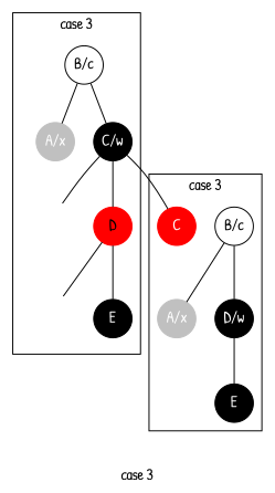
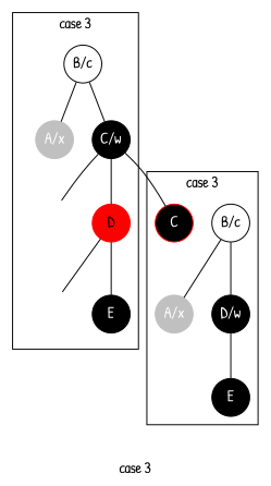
  graph {
    fontname="Patrick Hand"
    label="case 3"
    node [fixedsize=true fontname="Patrick Hand" shape=circle fontcolor=white style=filled]
    edge [fontname="Patrick Hand"]
    n1 [label="B/c" fontcolor="" style=""]
    n2 [color=grey label="A/x"]
    n3 [color=black label="D/w"]
-   n4 [color=red label=C]
+   n4 [color=red label=C fillcolor=black]
    n5 [color=black label=E]
    n6 [label="B/c" fontcolor="" style=""]
    n7 [color=grey label="A/x"]
    n8 [color=black label="C/w"]
    r_cl [style=invis fixedsize="" fontcolor=""]
    n10 [color=red label=D fontcolor=""]
    r_dl [style=invis fixedsize="" fontcolor=""]
    n12 [color=black label=E fixedsize=""]
    subgraph cluster_1 {
      n1
      n2
      n3
      n4
      n5
    }
    subgraph cluster_2 {
      n6
      n7
      n8
      r_cl
      n10
      r_dl
      n12
    }
    n1 -- n2
    n1 -- n3
    n3 -- n5
    n6 -- n7
    n6 -- n8
    n8 -- n4
    n8 -- r_cl
    n8 -- n10
    n10 -- r_dl
    n10 -- n12
  }
